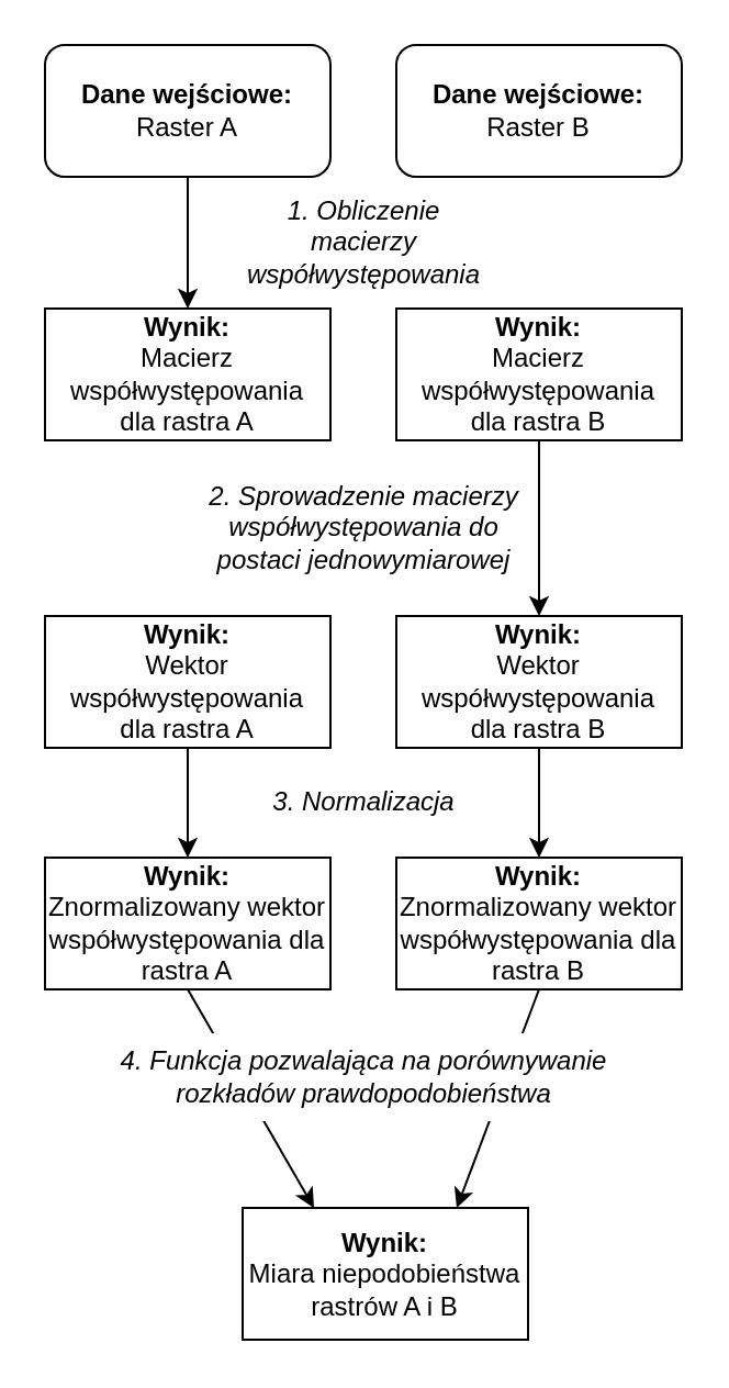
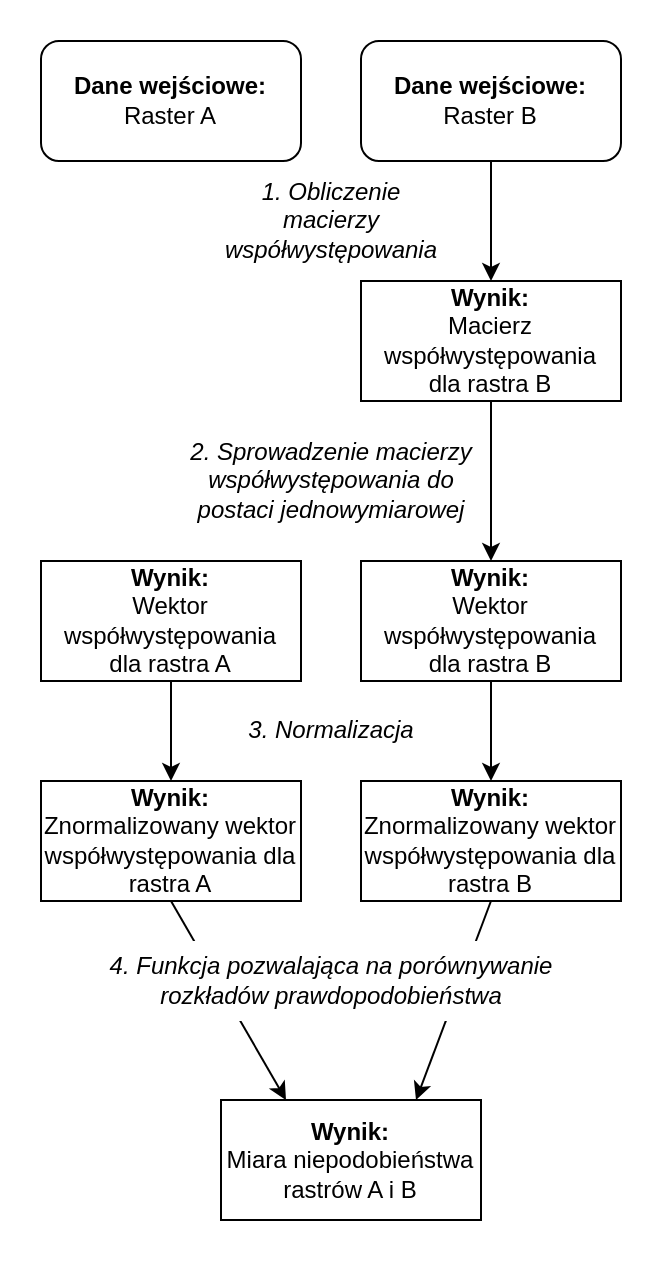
  <mxCell id="0" />
  <mxCell id="1" parent="0" />
- <mxCell id="2" value="&lt;b&gt;Wynik:&lt;br&gt;&lt;/b&gt;Macierz współwystępowania&lt;br&gt;dla rastra A" style="rounded=0;whiteSpace=wrap;html=1;" vertex="1" parent="1"><mxGeometry x="20" y="140" width="130" height="60" as="geometry" /></mxCell>
  <mxCell id="3" style="edgeStyle=orthogonalEdgeStyle;rounded=0;orthogonalLoop=1;jettySize=auto;html=1;exitX=0.5;exitY=1;exitDx=0;exitDy=0;entryX=0.5;entryY=0;entryDx=0;entryDy=0;" edge="1" parent="1" source="4" target="14"><mxGeometry relative="1" as="geometry" /></mxCell>
  <mxCell id="4" value="&lt;b&gt;Wynik:&lt;br&gt;&lt;/b&gt;Wektor współwystępowania&lt;br&gt;dla rastra A" style="rounded=0;whiteSpace=wrap;html=1;" vertex="1" parent="1"><mxGeometry x="20" y="280" width="130" height="60" as="geometry" /></mxCell>
+ <mxCell id="5" style="edgeStyle=orthogonalEdgeStyle;rounded=0;orthogonalLoop=1;jettySize=auto;html=1;exitX=0.5;exitY=1;exitDx=0;exitDy=0;entryX=0.5;entryY=0;entryDx=0;entryDy=0;" edge="1" parent="1" source="6" target="10"><mxGeometry relative="1" as="geometry" /></mxCell>
  <mxCell id="6" value="&lt;b&gt;Dane wejściowe:&lt;br&gt;&lt;/b&gt;Raster B" style="rounded=1;whiteSpace=wrap;html=1;" vertex="1" parent="1"><mxGeometry x="180" y="20" width="130" height="60" as="geometry" /></mxCell>
- <mxCell id="7" style="edgeStyle=orthogonalEdgeStyle;rounded=0;orthogonalLoop=1;jettySize=auto;html=1;exitX=0.5;exitY=1;exitDx=0;exitDy=0;entryX=0.5;entryY=0;entryDx=0;entryDy=0;" edge="1" parent="1" source="8" target="2"><mxGeometry relative="1" as="geometry" /></mxCell>
  <mxCell id="8" value="&lt;b&gt;Dane wejściowe:&lt;br&gt;&lt;/b&gt;Raster A" style="rounded=1;whiteSpace=wrap;html=1;" vertex="1" parent="1"><mxGeometry x="20" y="20" width="130" height="60" as="geometry" /></mxCell>
  <mxCell id="9" style="edgeStyle=orthogonalEdgeStyle;rounded=0;orthogonalLoop=1;jettySize=auto;html=1;exitX=0.5;exitY=1;exitDx=0;exitDy=0;entryX=0.5;entryY=0;entryDx=0;entryDy=0;" edge="1" parent="1" source="10" target="12"><mxGeometry relative="1" as="geometry" /></mxCell>
  <mxCell id="10" value="&lt;b&gt;Wynik:&lt;br&gt;&lt;/b&gt;Macierz współwystępowania&lt;br&gt;dla rastra B" style="rounded=0;whiteSpace=wrap;html=1;" vertex="1" parent="1"><mxGeometry x="180" y="140" width="130" height="60" as="geometry" /></mxCell>
  <mxCell id="11" style="edgeStyle=orthogonalEdgeStyle;rounded=0;orthogonalLoop=1;jettySize=auto;html=1;exitX=0.5;exitY=1;exitDx=0;exitDy=0;entryX=0.5;entryY=0;entryDx=0;entryDy=0;" edge="1" parent="1" source="12" target="13"><mxGeometry relative="1" as="geometry" /></mxCell>
  <mxCell id="12" value="&lt;b&gt;Wynik:&lt;br&gt;&lt;/b&gt;Wektor współwystępowania&lt;br&gt;dla rastra B" style="rounded=0;whiteSpace=wrap;html=1;" vertex="1" parent="1"><mxGeometry x="180" y="280" width="130" height="60" as="geometry" /></mxCell>
  <mxCell id="13" value="&lt;b&gt;Wynik:&lt;br&gt;&lt;/b&gt;Znormalizowany wektor współwystępowania dla rastra B" style="rounded=0;whiteSpace=wrap;html=1;" vertex="1" parent="1"><mxGeometry x="180" y="390" width="130" height="60" as="geometry" /></mxCell>
  <mxCell id="14" value="&lt;b&gt;Wynik:&lt;br&gt;&lt;/b&gt;Znormalizowany wektor współwystępowania dla rastra A" style="rounded=0;whiteSpace=wrap;html=1;" vertex="1" parent="1"><mxGeometry x="20" y="390" width="130" height="60" as="geometry" /></mxCell>
  <mxCell id="15" value="&lt;b&gt;Wynik:&lt;br&gt;&lt;/b&gt;Miara niepodobieństwa rastrów A i B" style="rounded=0;whiteSpace=wrap;html=1;" vertex="1" parent="1"><mxGeometry x="110" y="549.5" width="130" height="60" as="geometry" /></mxCell>
  <mxCell id="16" value="&lt;i&gt;1. Obliczenie&lt;br&gt;macierzy&lt;br&gt;współwystępowania&lt;/i&gt;" style="text;html=1;align=center;verticalAlign=middle;resizable=0;points=[];autosize=1;strokeColor=none;fillColor=none;" vertex="1" parent="1"><mxGeometry x="100" y="80" width="130" height="60" as="geometry" /></mxCell>
  <mxCell id="17" value="&lt;i&gt;2. Sprowadzenie macierzy&lt;br&gt;współwystępowania do&lt;br&gt;postaci jednowymiarowej&lt;/i&gt;" style="text;html=1;align=center;verticalAlign=middle;resizable=0;points=[];autosize=1;strokeColor=none;fillColor=none;" vertex="1" parent="1"><mxGeometry x="85" y="210" width="160" height="60" as="geometry" /></mxCell>
  <mxCell id="18" value="&lt;i&gt;3. Normalizacja&lt;/i&gt;" style="text;html=1;align=center;verticalAlign=middle;resizable=0;points=[];autosize=1;strokeColor=none;fillColor=default;" vertex="1" parent="1"><mxGeometry x="110" y="350" width="110" height="30" as="geometry" /></mxCell>
  <mxCell id="19" value="" style="endArrow=classic;html=1;rounded=0;exitX=0.5;exitY=1;exitDx=0;exitDy=0;entryX=0.75;entryY=0;entryDx=0;entryDy=0;" edge="1" parent="1" source="13" target="15"><mxGeometry width="50" height="50" relative="1" as="geometry"><mxPoint x="390" y="350" as="sourcePoint" /><mxPoint x="440" y="300" as="targetPoint" /></mxGeometry></mxCell>
  <mxCell id="20" value="" style="endArrow=classic;html=1;rounded=0;exitX=0.5;exitY=1;exitDx=0;exitDy=0;entryX=0.25;entryY=0;entryDx=0;entryDy=0;" edge="1" parent="1" source="14" target="15"><mxGeometry width="50" height="50" relative="1" as="geometry"><mxPoint x="255" y="460" as="sourcePoint" /><mxPoint x="208" y="560" as="targetPoint" /></mxGeometry></mxCell>
  <mxCell id="21" value="&lt;i&gt;4. Funkcja pozwalająca na porównywanie&lt;br&gt;rozkładów prawdopodobieństwa&lt;/i&gt;" style="text;html=1;align=center;verticalAlign=middle;resizable=0;points=[];autosize=1;strokeColor=none;fillColor=default;gradientColor=none;labelBackgroundColor=none;labelBorderColor=none;" vertex="1" parent="1"><mxGeometry x="45" y="470" width="240" height="40" as="geometry" /></mxCell>
